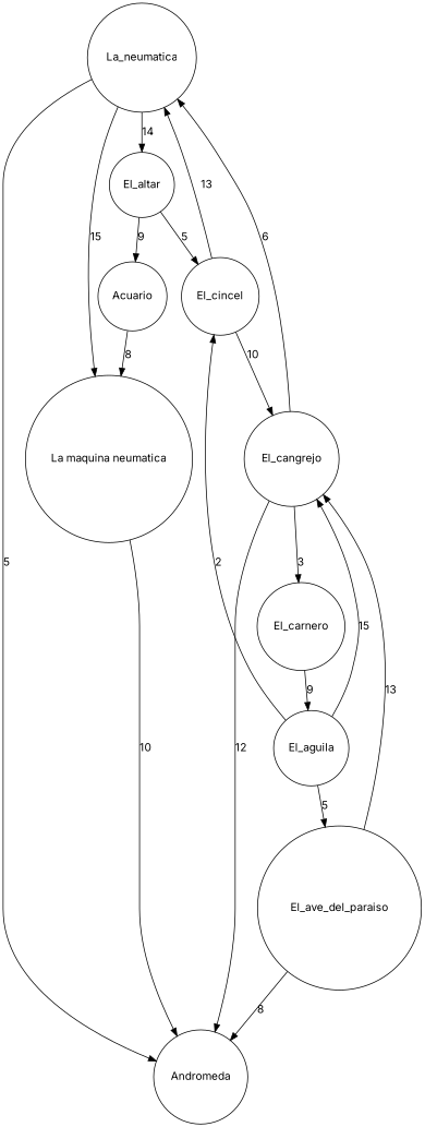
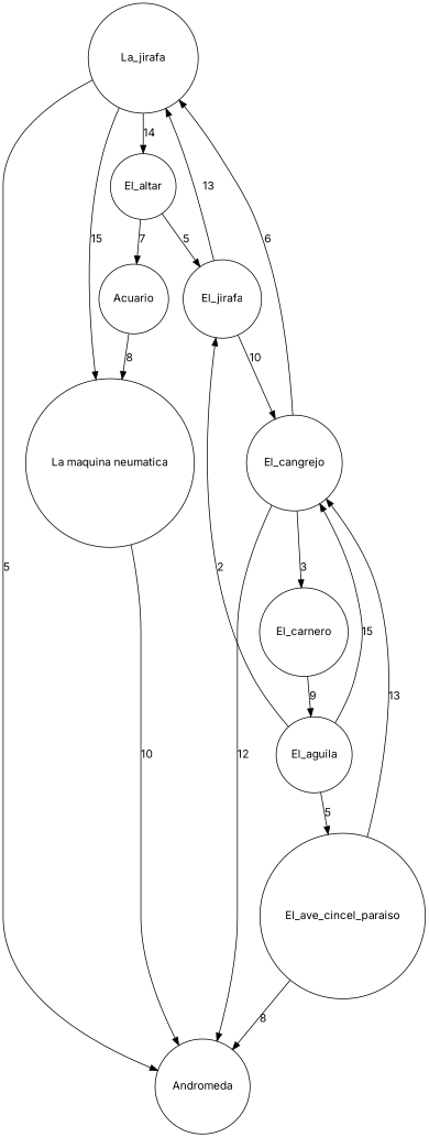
  digraph {
    fontname=Inter
    node [fontname=Inter shape=circle]
    edge [fontname=Inter]
    n1 [label=Andromeda]
-   n2 [label=La_neumatica]
+   n2 [label=La_jirafa]
    n3 [label="La maquina neumatica"]
    n4 [label=El_altar]
    n5 [label=Acuario]
-   n6 [label=El_cincel]
-   n7 [label=El_ave_del_paraiso]
+   n6 [label=El_jirafa]
+   n7 [label=El_ave_cincel_paraiso]
    n8 [label=El_cangrejo]
    n9 [label=El_carnero]
    n10 [label=El_aguila]
    n2 -> n1 [label=5]
    n2 -> n3 [label=15]
    n2 -> n4 [label=14]
    n3 -> n1 [label=10]
-   n4 -> n5 [label=9]
+   n4 -> n5 [label=7]
    n4 -> n6 [label=5]
    n5 -> n3 [label=8]
    n6 -> n2 [label=13]
    n6 -> n8 [label=10]
    n7 -> n1 [label=8]
    n7 -> n8 [label=13]
    n8 -> n1 [label=12]
    n8 -> n2 [label=6]
    n8 -> n9 [label=3]
    n9 -> n10 [label=9]
    n10 -> n6 [label=2]
    n10 -> n7 [label=5]
    n10 -> n8 [label=15]
  }
